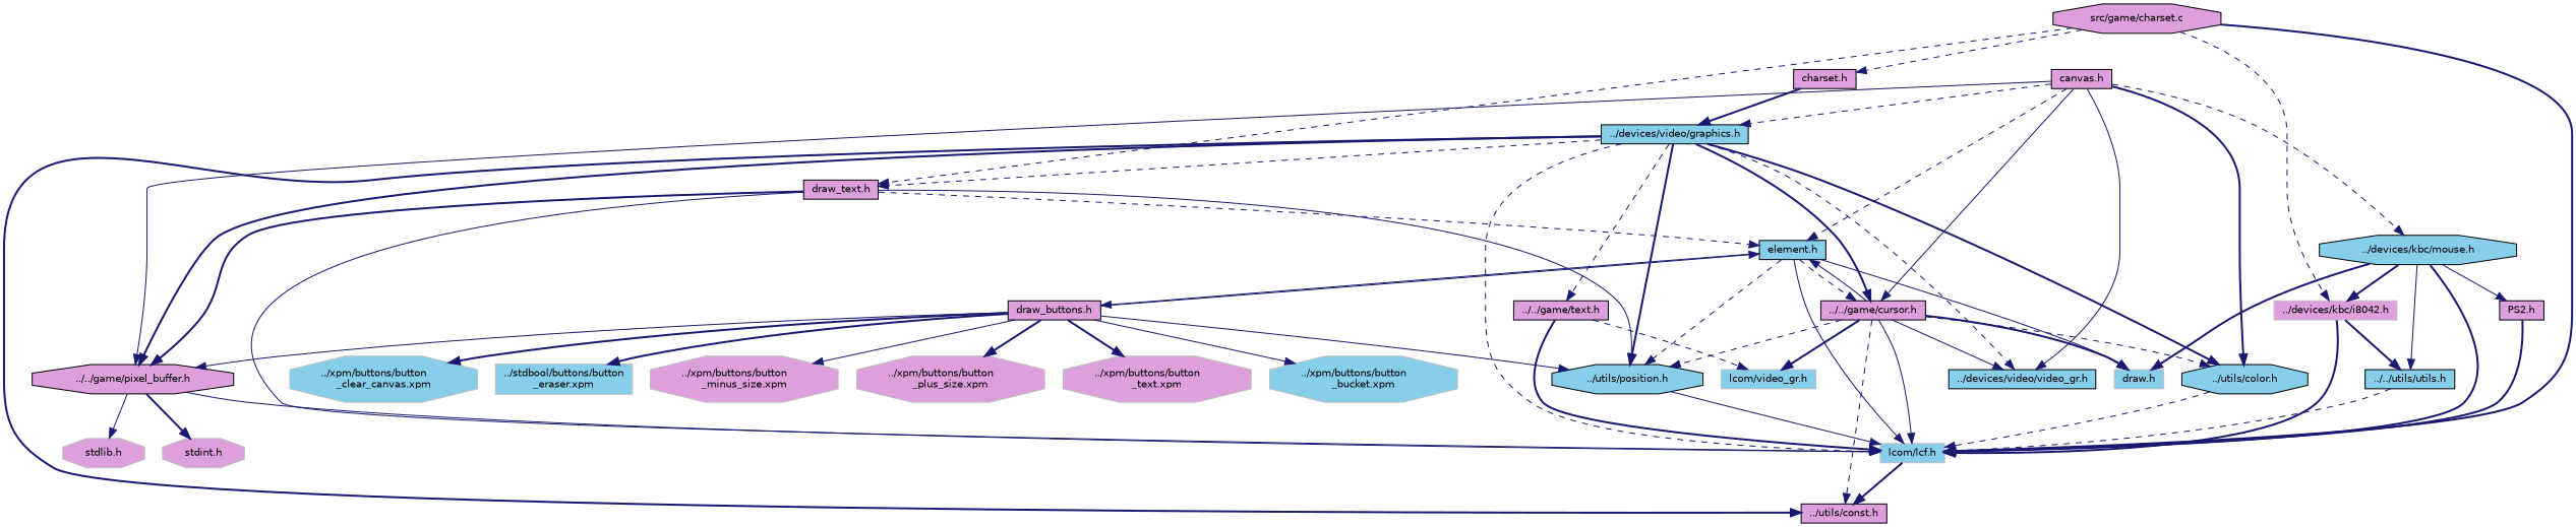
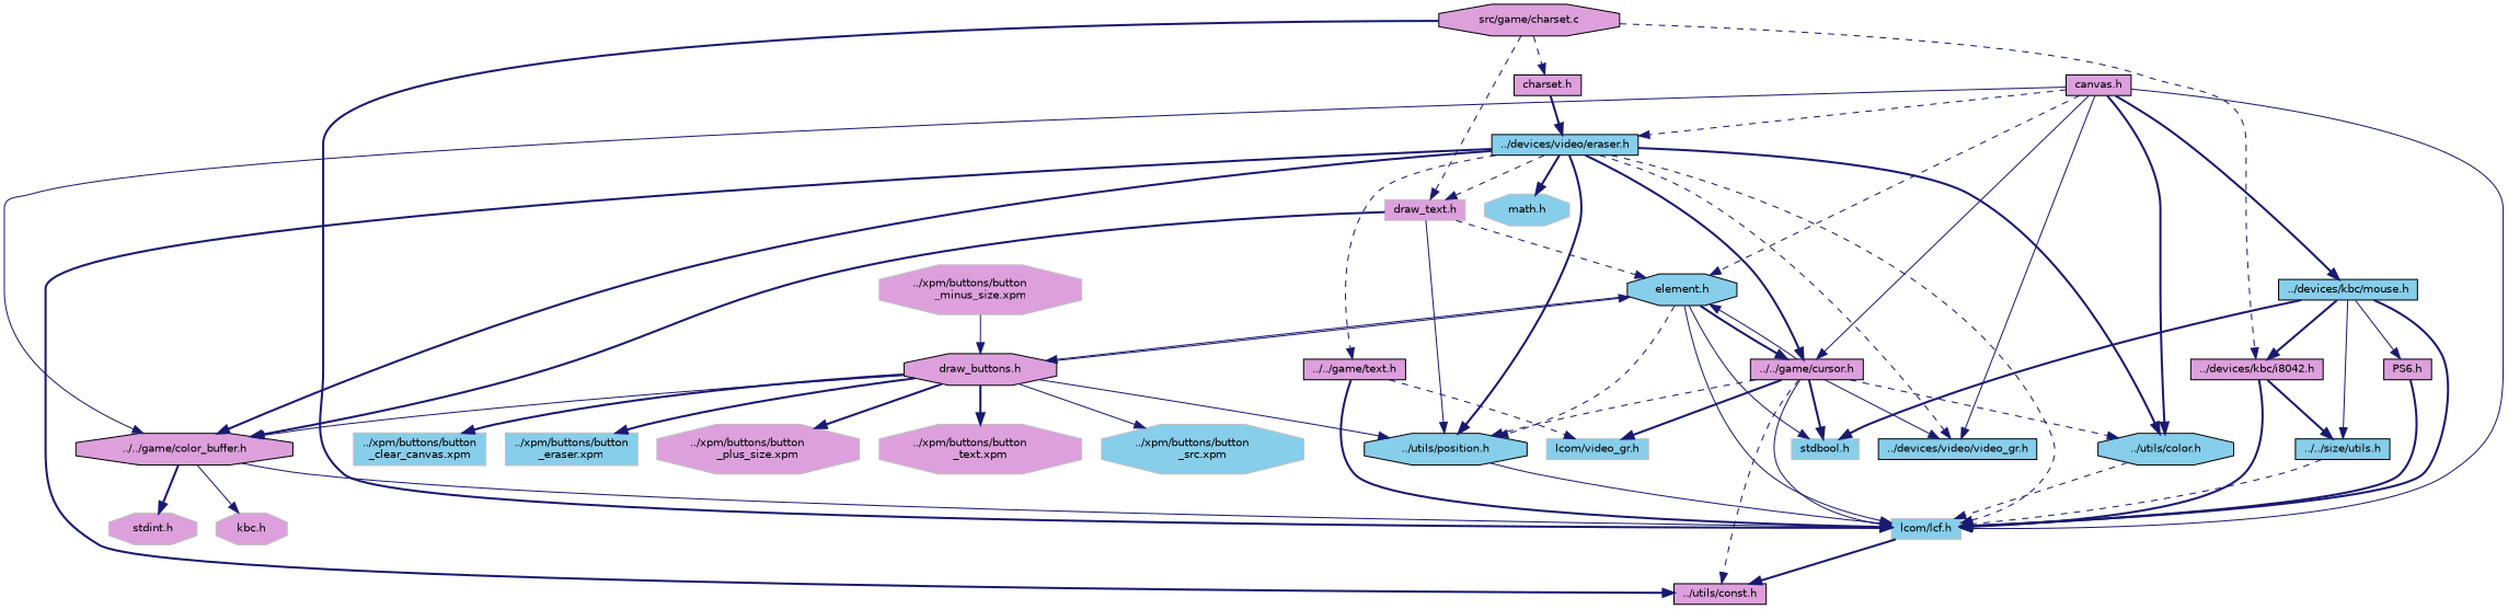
  digraph {
    node [color=black fillcolor=plum fontname=Helvetica fontsize=10 shape=box style=filled]
    edge [color=midnightblue fontname=Helvetica fontsize=10 labelfontname=Helvetica labelfontsize=10 style=bold]
    n1 [fontcolor=black height=0.2 label="src/game/charset.c" shape=octagon width=0.4]
    n2 [color=grey75 fillcolor=skyblue height=0.2 label="lcom/lcf.h" width=0.4]
-   n3 [color=grey75 height=0.2 label="../devices/kbc/i8042.h" width=0.4]
+   n3 [height=0.2 label="../devices/kbc/i8042.h" width=0.4]
    n4 [height=0.2 label="charset.h" width=0.4]
-   n5 [height=0.2 label="draw_text.h" width=0.4]
+   n5 [color=grey75 height=0.2 label="draw_text.h" width=0.4]
    n6 [height=0.2 label="../utils/const.h" width=0.4]
-   n7 [fillcolor=skyblue height=0.2 label="../../utils/utils.h" width=0.4]
-   n8 [fillcolor=skyblue height=0.2 label="../devices/video/graphics.h" width=0.4]
+   n7 [fillcolor=skyblue height=0.2 label="../../size/utils.h" width=0.4]
+   n8 [fillcolor=skyblue height=0.2 label="../devices/video/eraser.h" width=0.4]
    n9 [fillcolor=skyblue height=0.2 label="../utils/position.h" shape=octagon width=0.4]
-   n10 [fillcolor=skyblue height=0.2 label="element.h" width=0.4]
-   n11 [height=0.2 label="../../game/pixel_buffer.h" shape=octagon width=0.4]
-   n12 [color=grey75 fillcolor=skyblue height=0.2 label="draw.h" width=0.4]
+   n10 [fillcolor=skyblue height=0.2 label="element.h" shape=octagon width=0.4]
+   n11 [height=0.2 label="../../game/color_buffer.h" shape=octagon width=0.4]
+   n12 [color=grey75 fillcolor=skyblue height=0.2 label="stdbool.h" width=0.4]
    n13 [height=0.2 label="../../game/cursor.h" width=0.4]
-   n14 [height=0.2 label="draw_buttons.h" width=0.4]
+   n14 [height=0.2 label="draw_buttons.h" shape=octagon width=0.4]
    n15 [color=grey75 height=0.2 label="stdint.h" shape=octagon width=0.4]
-   n16 [color=grey75 height=0.2 label="stdlib.h" shape=octagon width=0.4]
+   n16 [color=grey75 height=0.2 label="kbc.h" shape=octagon width=0.4]
    n17 [height=0.2 label="canvas.h" width=0.4]
-   n18 [fillcolor=skyblue height=0.2 label="../devices/kbc/mouse.h" shape=octagon width=0.4]
+   n18 [fillcolor=skyblue height=0.2 label="../devices/kbc/mouse.h" width=0.4]
    n19 [fillcolor=skyblue height=0.2 label="../devices/video/video_gr.h" width=0.4]
    n20 [fillcolor=skyblue height=0.2 label="../utils/color.h" shape=octagon width=0.4]
    n21 [color=grey75 fillcolor=skyblue height=0.2 label="lcom/video_gr.h" width=0.4]
-   n22 [color=grey75 fillcolor=skyblue height=0.2 label="../xpm/buttons/button\l_bucket.xpm" shape=octagon width=0.4]
-   n23 [color=grey75 fillcolor=skyblue height=0.2 label="../xpm/buttons/button\l_clear_canvas.xpm" shape=octagon width=0.4]
-   n24 [color=grey75 fillcolor=skyblue height=0.2 label="../stdbool/buttons/button\l_eraser.xpm" width=0.4]
+   n22 [color=grey75 fillcolor=skyblue height=0.2 label="../xpm/buttons/button\l_src.xpm" shape=octagon width=0.4]
+   n23 [color=grey75 fillcolor=skyblue height=0.2 label="../xpm/buttons/button\l_clear_canvas.xpm" width=0.4]
+   n24 [color=grey75 fillcolor=skyblue height=0.2 label="../xpm/buttons/button\l_eraser.xpm" width=0.4]
    n25 [color=grey75 height=0.2 label="../xpm/buttons/button\l_minus_size.xpm" shape=octagon width=0.4]
    n26 [color=grey75 height=0.2 label="../xpm/buttons/button\l_plus_size.xpm" shape=octagon width=0.4]
    n27 [color=grey75 height=0.2 label="../xpm/buttons/button\l_text.xpm" shape=octagon width=0.4]
-   n28 [height=0.2 label="PS2.h" width=0.4]
+   n28 [height=0.2 label="PS6.h" width=0.4]
+   n29 [color=grey75 fillcolor=skyblue height=0.2 label="math.h" shape=octagon width=0.4]
    n30 [height=0.2 label="../../game/text.h" width=0.4]
    n1 -> n2
    n1 -> n3 [style=dashed]
    n1 -> n4 [style=dashed]
    n1 -> n5 [style=dashed]
    n2 -> n6
    n3 -> n2
    n3 -> n7
    n4 -> n8
    n5 -> n9 [style=solid]
    n5 -> n10 [style=dashed]
    n5 -> n11
    n7 -> n2 [style=dashed]
    n8 -> n2 [style=dashed]
    n8 -> n5 [style=dashed]
    n8 -> n6
    n8 -> n9
    n8 -> n11
    n8 -> n13
    n8 -> n19 [style=dashed]
    n8 -> n20
+   n8 -> n29
    n8 -> n30 [style=dashed]
    n9 -> n2 [style=solid]
    n10 -> n2 [style=solid]
    n10 -> n9 [style=dashed]
    n10 -> n12 [style=solid]
-   n10 -> n13 [style=dashed]
+   n10 -> n13
    n10 -> n14 [style=solid]
    n11 -> n2 [style=solid]
    n11 -> n15
    n11 -> n16 [style=solid]
    n13 -> n2 [style=solid]
    n13 -> n6 [style=dashed]
    n13 -> n9 [style=dashed]
    n13 -> n10 [style=solid]
    n13 -> n12
    n13 -> n19 [style=solid]
    n13 -> n20 [style=dashed]
    n13 -> n21
    n14 -> n9 [style=solid]
    n14 -> n10 [style=solid]
    n14 -> n11 [style=solid]
    n14 -> n22 [style=solid]
    n14 -> n23
    n14 -> n24
-   n14 -> n25 [style=solid]
+   n25 -> n14 [style=solid]
    n14 -> n26
    n14 -> n27
-   n5 -> n2 [style=solid]
+   n17 -> n2 [style=solid]
    n17 -> n8 [style=dashed]
    n17 -> n10 [style=dashed]
    n17 -> n11 [style=solid]
    n17 -> n13 [style=solid]
-   n17 -> n18 [style=dashed]
+   n17 -> n18
    n17 -> n19 [style=solid]
    n17 -> n20
    n18 -> n2
    n18 -> n3
    n18 -> n7 [style=solid]
    n18 -> n12
    n18 -> n28 [style=solid]
    n20 -> n2 [style=dashed]
    n28 -> n2
    n30 -> n2
    n30 -> n21 [style=dashed]
  }
